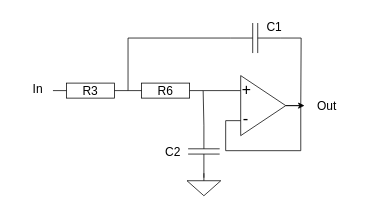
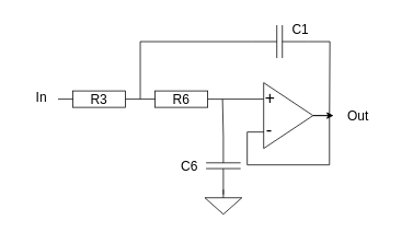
  <mxCell id="0" />
  <mxCell id="1" parent="0" />
  <mxCell id="2" value="" style="group" vertex="1" connectable="0" parent="1"><mxGeometry width="460" height="240" as="geometry" x="20" y="20" /></mxCell>
  <mxCell id="3" style="edgeStyle=orthogonalEdgeStyle;rounded=0;orthogonalLoop=1;jettySize=auto;html=1;exitX=1;exitY=0.5;exitDx=0;exitDy=0;exitPerimeter=0;entryX=0;entryY=0.25;entryDx=0;entryDy=0;endArrow=none;endFill=0;" edge="1" parent="2" source="4" target="7"><mxGeometry relative="1" as="geometry" /></mxCell>
  <mxCell id="4" value="" style="pointerEvents=1;verticalLabelPosition=bottom;shadow=0;dashed=0;align=center;html=1;verticalAlign=top;shape=mxgraph.electrical.resistors.resistor_1;" vertex="1" parent="2"><mxGeometry x="150" y="90" width="100" height="20" as="geometry" /></mxCell>
  <mxCell id="5" value="" style="pointerEvents=1;verticalLabelPosition=bottom;shadow=0;dashed=0;align=center;html=1;verticalAlign=top;shape=mxgraph.electrical.resistors.resistor_1;" vertex="1" parent="2"><mxGeometry x="50" y="90" width="100" height="20" as="geometry" /></mxCell>
  <mxCell id="6" style="edgeStyle=none;rounded=0;orthogonalLoop=1;jettySize=auto;html=1;exitX=1;exitY=0.5;exitDx=0;exitDy=0;" edge="1" parent="2" source="7" target="21"><mxGeometry relative="1" as="geometry"><mxPoint x="410" y="119.923" as="targetPoint" /></mxGeometry></mxCell>
  <mxCell id="7" value="" style="triangle;whiteSpace=wrap;html=1;" vertex="1" parent="2"><mxGeometry x="300" y="80" width="60" height="80" as="geometry" /></mxCell>
  <mxCell id="8" style="edgeStyle=orthogonalEdgeStyle;rounded=0;orthogonalLoop=1;jettySize=auto;html=1;exitX=1;exitY=0.5;exitDx=0;exitDy=0;exitPerimeter=0;endArrow=none;endFill=0;" edge="1" parent="2" source="10"><mxGeometry relative="1" as="geometry"><mxPoint x="380" y="120" as="targetPoint" /></mxGeometry></mxCell>
  <mxCell id="9" style="edgeStyle=orthogonalEdgeStyle;rounded=0;orthogonalLoop=1;jettySize=auto;html=1;exitX=0;exitY=0.5;exitDx=0;exitDy=0;exitPerimeter=0;entryX=1;entryY=0.5;entryDx=0;entryDy=0;entryPerimeter=0;endArrow=none;endFill=0;" edge="1" parent="2" source="10" target="5"><mxGeometry relative="1" as="geometry"><mxPoint x="250" y="100" as="targetPoint" /><Array as="points"><mxPoint x="150" y="30" /></Array></mxGeometry></mxCell>
  <mxCell id="10" value="" style="pointerEvents=1;verticalLabelPosition=bottom;shadow=0;dashed=0;align=center;html=1;verticalAlign=top;shape=mxgraph.electrical.capacitors.capacitor_1;" vertex="1" parent="2"><mxGeometry x="286" y="10" width="66.67" height="40" as="geometry" /></mxCell>
  <mxCell id="11" value="" style="pointerEvents=1;verticalLabelPosition=bottom;shadow=0;dashed=0;align=center;html=1;verticalAlign=top;shape=mxgraph.electrical.capacitors.capacitor_1;rotation=-90;" vertex="1" parent="2"><mxGeometry x="216" y="160" width="70" height="42" as="geometry" /></mxCell>
  <mxCell id="12" style="edgeStyle=none;rounded=0;orthogonalLoop=1;jettySize=auto;html=1;exitX=1;exitY=0.5;exitDx=0;exitDy=0;exitPerimeter=0;entryX=1;entryY=0.5;entryDx=0;entryDy=0;entryPerimeter=0;endArrow=none;endFill=0;" edge="1" parent="2" source="11" target="4"><mxGeometry relative="1" as="geometry" /></mxCell>
  <mxCell id="13" style="edgeStyle=orthogonalEdgeStyle;rounded=0;orthogonalLoop=1;jettySize=auto;html=1;exitX=0;exitY=0.75;exitDx=0;exitDy=0;entryX=1;entryY=0.5;entryDx=0;entryDy=0;endArrow=none;endFill=0;" edge="1" parent="2" source="7" target="7"><mxGeometry relative="1" as="geometry" /></mxCell>
  <mxCell id="14" value="&lt;font style=&quot;font-size: 21px;&quot;&gt;+&lt;/font&gt;" style="text;html=1;align=center;verticalAlign=middle;whiteSpace=wrap;rounded=0;" vertex="1" parent="2"><mxGeometry x="277.5" y="83" width="60" height="30" as="geometry" /></mxCell>
  <mxCell id="15" value="&lt;font style=&quot;font-size: 22px;&quot;&gt;-&lt;/font&gt;" style="text;html=1;align=center;verticalAlign=middle;whiteSpace=wrap;rounded=0;" vertex="1" parent="2"><mxGeometry x="276.5" y="123" width="60" height="30" as="geometry" /></mxCell>
  <mxCell id="16" value="&lt;font style=&quot;font-size: 16px;&quot;&gt;R3&lt;/font&gt;" style="text;html=1;align=center;verticalAlign=middle;whiteSpace=wrap;rounded=0;" vertex="1" parent="2"><mxGeometry x="70" y="85" width="60" height="30" as="geometry" /></mxCell>
  <mxCell id="17" value="&lt;font style=&quot;font-size: 16px;&quot;&gt;R6&lt;/font&gt;" style="text;html=1;align=center;verticalAlign=middle;whiteSpace=wrap;rounded=0;" vertex="1" parent="2"><mxGeometry x="170" y="85" width="60" height="30" as="geometry" /></mxCell>
  <mxCell id="18" value="&lt;font style=&quot;font-size: 16px;&quot;&gt;C1&lt;/font&gt;" style="text;html=1;align=center;verticalAlign=middle;whiteSpace=wrap;rounded=0;" vertex="1" parent="2"><mxGeometry x="315" width="60" height="30" as="geometry" /></mxCell>
- <mxCell id="19" value="&lt;font style=&quot;font-size: 16px;&quot;&gt;C2&lt;/font&gt;" style="text;html=1;align=center;verticalAlign=middle;whiteSpace=wrap;rounded=0;" vertex="1" parent="2"><mxGeometry x="180" y="166" width="60" height="30" as="geometry" /></mxCell>
+ <mxCell id="19" value="&lt;font style=&quot;font-size: 16px;&quot;&gt;C6&lt;/font&gt;" style="text;html=1;align=center;verticalAlign=middle;whiteSpace=wrap;rounded=0;" vertex="1" parent="2"><mxGeometry x="180" y="166" width="60" height="30" as="geometry" /></mxCell>
  <mxCell id="20" value="" style="pointerEvents=1;verticalLabelPosition=bottom;shadow=0;dashed=0;align=center;html=1;verticalAlign=top;shape=mxgraph.electrical.signal_sources.signal_ground;" vertex="1" parent="2"><mxGeometry x="228.5" y="210" width="45" height="30" as="geometry" /></mxCell>
  <mxCell id="21" value="&lt;font style=&quot;font-size: 16px;&quot;&gt;Out&lt;/font&gt;" style="text;html=1;align=center;verticalAlign=middle;whiteSpace=wrap;rounded=0;" vertex="1" parent="2"><mxGeometry x="385" y="105.003" width="60" height="30" as="geometry" /></mxCell>
  <mxCell id="22" value="&lt;font style=&quot;font-size: 16px;&quot;&gt;In&lt;/font&gt;" style="text;html=1;align=center;verticalAlign=middle;whiteSpace=wrap;rounded=0;" vertex="1" parent="2"><mxGeometry y="83.003" width="60" height="30" as="geometry" /></mxCell>
